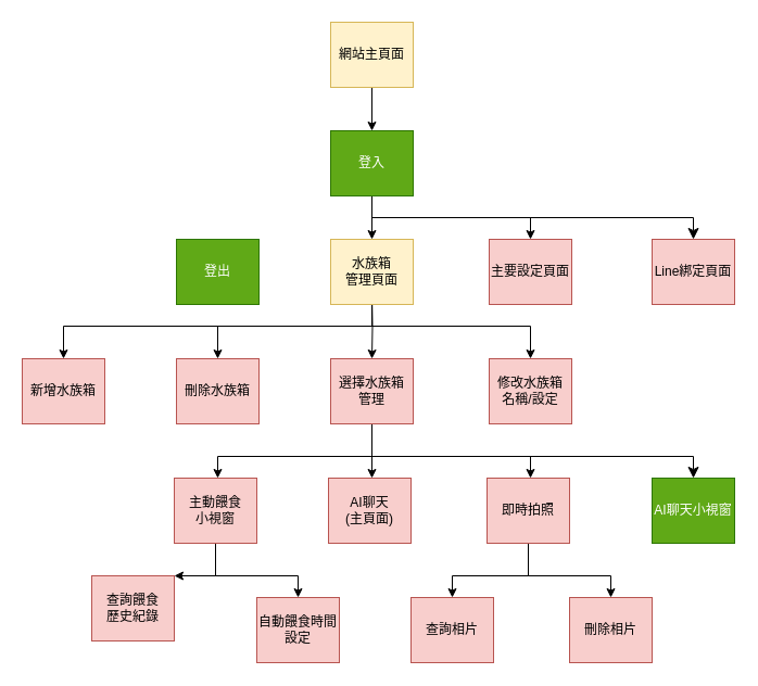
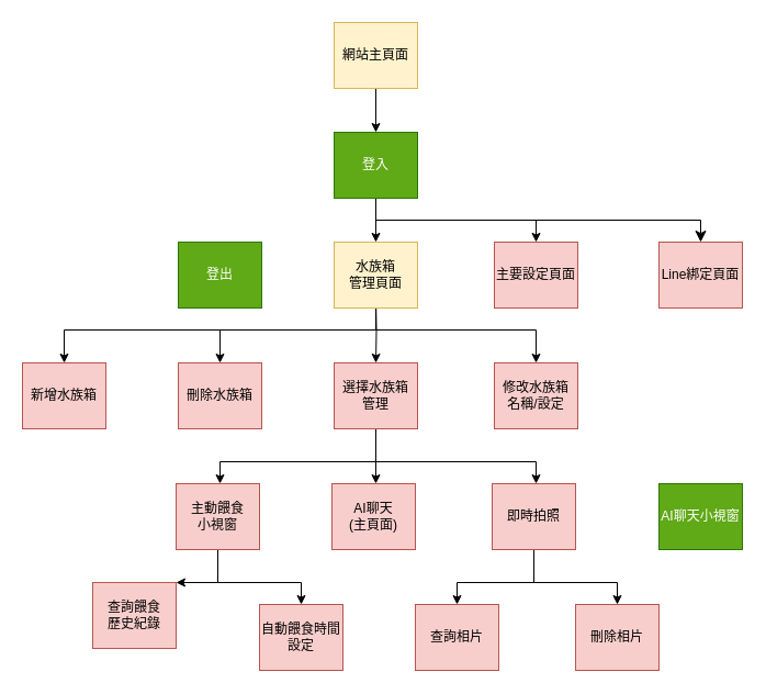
  <mxCell id="0" />
  <mxCell id="1" parent="0" />
  <mxCell id="2" style="edgeStyle=orthogonalEdgeStyle;rounded=0;orthogonalLoop=1;jettySize=auto;html=1;fillColor=#d5e8d4;strokeColor=#000000;" parent="1" source="3" target="15" edge="1"><mxGeometry relative="1" as="geometry" /></mxCell>
  <mxCell id="3" value="網站主頁面" style="rounded=0;whiteSpace=wrap;html=1;fillColor=#fff2cc;strokeColor=#d6b656;" parent="1" vertex="1"><mxGeometry x="304" y="20" width="76" height="60" as="geometry" /></mxCell>
  <mxCell id="4" value="新增水族箱" style="rounded=0;whiteSpace=wrap;html=1;fillColor=#f8cecc;strokeColor=#b85450;" parent="1" vertex="1"><mxGeometry x="20" y="330" width="76" height="60" as="geometry" /></mxCell>
  <mxCell id="5" value="AI聊天&lt;div&gt;(主頁面)&lt;/div&gt;" style="rounded=0;whiteSpace=wrap;html=1;fillColor=#f8cecc;strokeColor=#b85450;" parent="1" vertex="1"><mxGeometry x="302" y="440" width="76" height="60" as="geometry" /></mxCell>
  <mxCell id="6" style="edgeStyle=orthogonalEdgeStyle;rounded=0;orthogonalLoop=1;jettySize=auto;html=1;" parent="1" target="21" edge="1"><mxGeometry relative="1" as="geometry"><mxPoint x="342" y="270" as="sourcePoint" /></mxGeometry></mxCell>
  <mxCell id="7" style="edgeStyle=orthogonalEdgeStyle;rounded=0;orthogonalLoop=1;jettySize=auto;html=1;" parent="1" target="23" edge="1"><mxGeometry relative="1" as="geometry"><mxPoint x="342" y="270" as="sourcePoint" /><Array as="points"><mxPoint x="342" y="300" /><mxPoint x="488" y="300" /></Array></mxGeometry></mxCell>
  <mxCell id="8" style="edgeStyle=orthogonalEdgeStyle;rounded=0;orthogonalLoop=1;jettySize=auto;html=1;" parent="1" target="11" edge="1"><mxGeometry relative="1" as="geometry"><mxPoint x="342" y="270" as="sourcePoint" /><Array as="points"><mxPoint x="342" y="300" /><mxPoint x="200" y="300" /></Array></mxGeometry></mxCell>
  <mxCell id="9" style="edgeStyle=orthogonalEdgeStyle;rounded=0;orthogonalLoop=1;jettySize=auto;html=1;" parent="1" target="4" edge="1"><mxGeometry relative="1" as="geometry"><mxPoint x="342" y="270" as="sourcePoint" /><Array as="points"><mxPoint x="342" y="300" /><mxPoint x="58" y="300" /></Array></mxGeometry></mxCell>
  <mxCell id="10" value="水族箱&lt;div&gt;管理頁面&lt;/div&gt;" style="rounded=0;whiteSpace=wrap;html=1;fillColor=#fff2cc;strokeColor=#d6b656;" parent="1" vertex="1"><mxGeometry x="304" y="220" width="76" height="60" as="geometry" /></mxCell>
  <mxCell id="11" value="刪除水族箱" style="rounded=0;whiteSpace=wrap;html=1;fillColor=#f8cecc;strokeColor=#b85450;" parent="1" vertex="1"><mxGeometry x="162" y="330" width="76" height="60" as="geometry" /></mxCell>
  <mxCell id="12" style="edgeStyle=orthogonalEdgeStyle;rounded=0;orthogonalLoop=1;jettySize=auto;html=1;" parent="1" source="15" target="10" edge="1"><mxGeometry relative="1" as="geometry" /></mxCell>
  <mxCell id="13" style="edgeStyle=orthogonalEdgeStyle;rounded=0;orthogonalLoop=1;jettySize=auto;html=1;" parent="1" source="15" target="22" edge="1"><mxGeometry relative="1" as="geometry"><Array as="points"><mxPoint x="342" y="200" /><mxPoint x="488" y="200" /></Array></mxGeometry></mxCell>
  <mxCell id="14" style="edgeStyle=orthogonalEdgeStyle;rounded=0;orthogonalLoop=1;jettySize=auto;html=1;fontSize=12;startSize=8;endSize=8;" edge="1" parent="1" source="15" target="34"><mxGeometry relative="1" as="geometry"><Array as="points"><mxPoint x="342" y="200" /><mxPoint x="638" y="200" /></Array></mxGeometry></mxCell>
  <mxCell id="15" value="登入" style="rounded=0;whiteSpace=wrap;html=1;fillColor=#60a917;strokeColor=#2D7600;fontColor=#ffffff;" parent="1" vertex="1"><mxGeometry x="304" y="120" width="76" height="60" as="geometry" /></mxCell>
  <mxCell id="16" value="登出" style="rounded=0;whiteSpace=wrap;html=1;fillColor=#60a917;strokeColor=#2D7600;fontColor=#ffffff;" parent="1" vertex="1"><mxGeometry x="162" y="220" width="76" height="60" as="geometry" /></mxCell>
  <mxCell id="17" style="edgeStyle=orthogonalEdgeStyle;rounded=0;orthogonalLoop=1;jettySize=auto;html=1;" parent="1" source="21" target="30" edge="1"><mxGeometry relative="1" as="geometry"><Array as="points"><mxPoint x="342" y="420" /><mxPoint x="488" y="420" /></Array></mxGeometry></mxCell>
  <mxCell id="18" style="edgeStyle=orthogonalEdgeStyle;rounded=0;orthogonalLoop=1;jettySize=auto;html=1;" parent="1" source="21" target="5" edge="1"><mxGeometry relative="1" as="geometry"><Array as="points"><mxPoint x="342" y="440" /><mxPoint x="342" y="440" /></Array></mxGeometry></mxCell>
  <mxCell id="19" style="edgeStyle=orthogonalEdgeStyle;rounded=0;orthogonalLoop=1;jettySize=auto;html=1;" parent="1" source="21" target="26" edge="1"><mxGeometry relative="1" as="geometry"><Array as="points"><mxPoint x="342" y="420" /><mxPoint x="200" y="420" /></Array></mxGeometry></mxCell>
- <mxCell id="20" style="edgeStyle=orthogonalEdgeStyle;rounded=0;orthogonalLoop=1;jettySize=auto;html=1;fontSize=12;startSize=8;endSize=8;" edge="1" parent="1" source="21" target="35"><mxGeometry relative="1" as="geometry"><Array as="points"><mxPoint x="342" y="420" /><mxPoint x="638" y="420" /></Array></mxGeometry></mxCell>
  <mxCell id="21" value="選擇水族箱&lt;div&gt;管理&lt;/div&gt;" style="rounded=0;whiteSpace=wrap;html=1;fillColor=#f8cecc;strokeColor=#b85450;" parent="1" vertex="1"><mxGeometry x="304" y="330" width="76" height="60" as="geometry" /></mxCell>
  <mxCell id="22" value="主要設定頁面" style="rounded=0;whiteSpace=wrap;html=1;fillColor=#f8cecc;strokeColor=#b85450;" parent="1" vertex="1"><mxGeometry x="450" y="220" width="76" height="60" as="geometry" /></mxCell>
  <mxCell id="23" value="修改水族箱&lt;div&gt;名稱/設定&lt;/div&gt;" style="rounded=0;whiteSpace=wrap;html=1;fillColor=#f8cecc;strokeColor=#b85450;" parent="1" vertex="1"><mxGeometry x="450" y="330" width="76" height="60" as="geometry" /></mxCell>
  <mxCell id="24" value="" style="edgeStyle=orthogonalEdgeStyle;rounded=0;orthogonalLoop=1;jettySize=auto;html=1;" parent="1" source="26" target="27" edge="1"><mxGeometry relative="1" as="geometry"><Array as="points"><mxPoint x="198" y="530" /><mxPoint x="274" y="530" /></Array></mxGeometry></mxCell>
  <mxCell id="25" style="edgeStyle=orthogonalEdgeStyle;rounded=0;orthogonalLoop=1;jettySize=auto;html=1;" parent="1" source="26" target="33" edge="1"><mxGeometry relative="1" as="geometry"><Array as="points"><mxPoint x="198" y="530" /><mxPoint x="122" y="530" /></Array></mxGeometry></mxCell>
  <mxCell id="26" value="主動餵食&lt;div&gt;小視窗&lt;/div&gt;" style="rounded=0;whiteSpace=wrap;html=1;fillColor=#f8cecc;strokeColor=#b85450;" parent="1" vertex="1"><mxGeometry x="160" y="440" width="76" height="60" as="geometry" /></mxCell>
  <mxCell id="27" value="自動餵食時間設定" style="rounded=0;whiteSpace=wrap;html=1;fillColor=#f8cecc;strokeColor=#b85450;" parent="1" vertex="1"><mxGeometry x="236" y="550" width="76" height="60" as="geometry" /></mxCell>
  <mxCell id="28" value="" style="edgeStyle=orthogonalEdgeStyle;rounded=0;orthogonalLoop=1;jettySize=auto;html=1;" parent="1" source="30" target="31" edge="1"><mxGeometry relative="1" as="geometry"><Array as="points"><mxPoint x="486" y="530" /><mxPoint x="416" y="530" /></Array></mxGeometry></mxCell>
  <mxCell id="29" style="edgeStyle=orthogonalEdgeStyle;rounded=0;orthogonalLoop=1;jettySize=auto;html=1;" parent="1" source="30" target="32" edge="1"><mxGeometry relative="1" as="geometry"><Array as="points"><mxPoint x="486" y="530" /><mxPoint x="562" y="530" /></Array></mxGeometry></mxCell>
  <mxCell id="30" value="即時拍照" style="rounded=0;whiteSpace=wrap;html=1;fillColor=#f8cecc;strokeColor=#b85450;" parent="1" vertex="1"><mxGeometry x="448" y="440" width="76" height="60" as="geometry" /></mxCell>
  <mxCell id="31" value="查詢相片" style="rounded=0;whiteSpace=wrap;html=1;fillColor=#f8cecc;strokeColor=#b85450;" parent="1" vertex="1"><mxGeometry x="378" y="550" width="76" height="60" as="geometry" /></mxCell>
  <mxCell id="32" value="刪除相片" style="rounded=0;whiteSpace=wrap;html=1;fillColor=#f8cecc;strokeColor=#b85450;" parent="1" vertex="1"><mxGeometry x="524" y="550" width="76" height="60" as="geometry" /></mxCell>
  <mxCell id="33" value="查詢餵食&lt;div&gt;歷史紀錄&lt;/div&gt;" style="rounded=0;whiteSpace=wrap;html=1;fillColor=#f8cecc;strokeColor=#b85450;" parent="1" vertex="1"><mxGeometry x="84" y="530" width="76" height="60" as="geometry" /></mxCell>
  <mxCell id="34" value="Line綁定頁面" style="rounded=0;whiteSpace=wrap;html=1;fillColor=#f8cecc;strokeColor=#b85450;" vertex="1" parent="1"><mxGeometry x="600" y="220" width="76" height="60" as="geometry" /></mxCell>
  <mxCell id="35" value="AI聊天小視窗" style="rounded=0;whiteSpace=wrap;html=1;fillColor=#60a917;fontColor=#ffffff;strokeColor=#2D7600;" vertex="1" parent="1"><mxGeometry x="600" y="440" width="76" height="60" as="geometry" /></mxCell>
